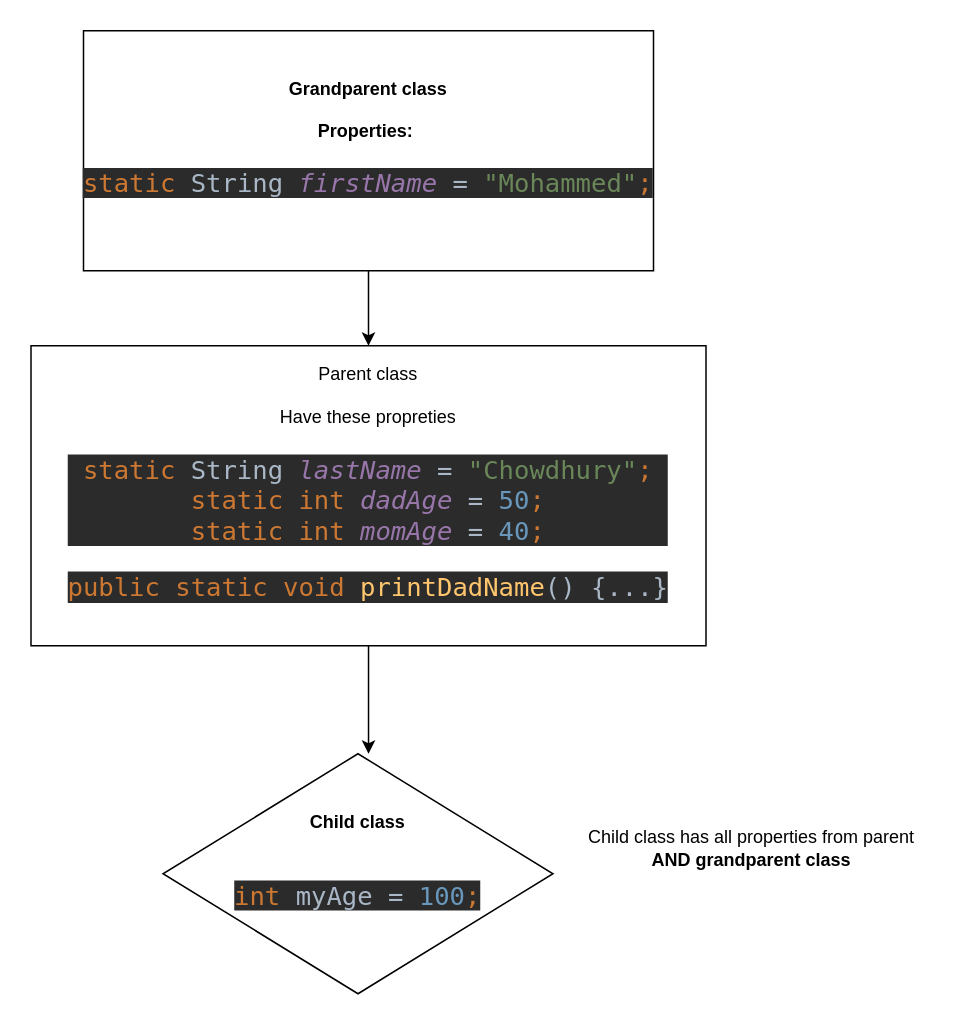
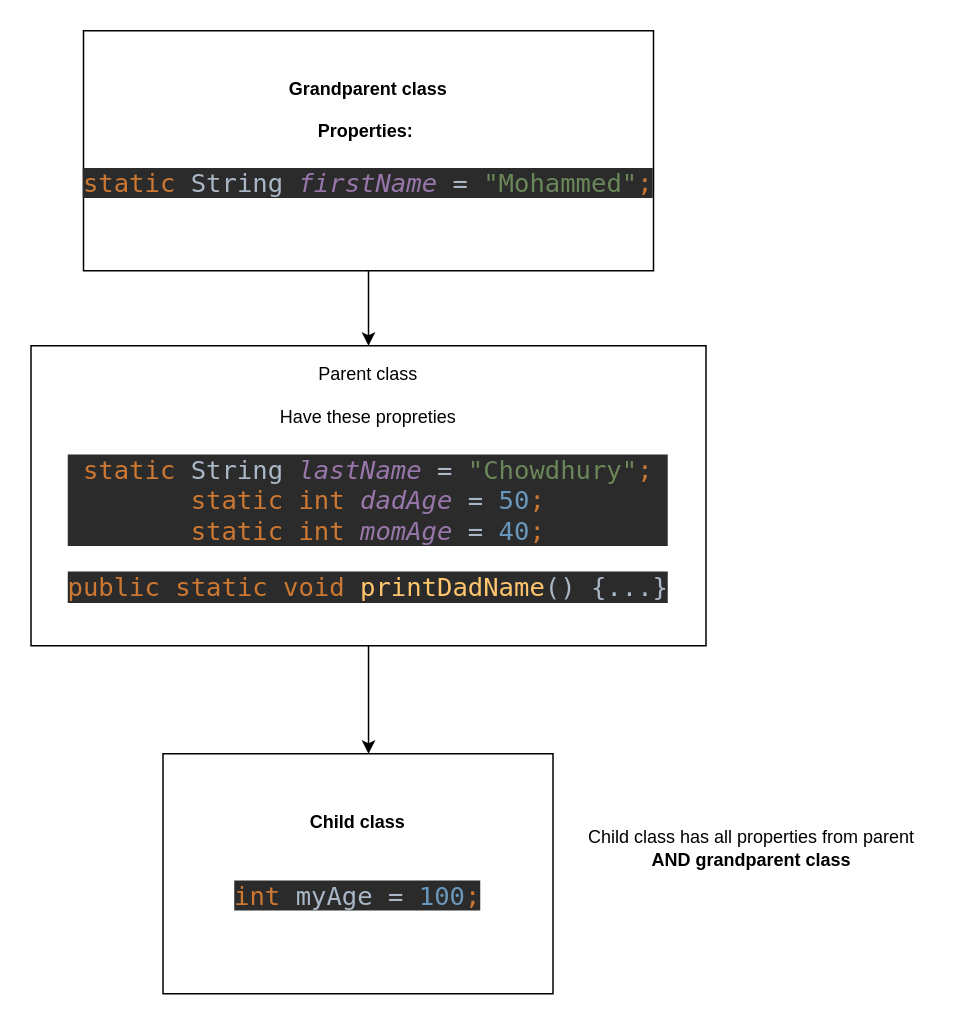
  <mxCell id="0" />
  <mxCell id="1" parent="0" />
  <mxCell id="2" style="edgeStyle=orthogonalEdgeStyle;rounded=0;orthogonalLoop=1;jettySize=auto;html=1;entryX=0.5;entryY=0;entryDx=0;entryDy=0;" edge="1" parent="1" source="3" target="5"><mxGeometry relative="1" as="geometry" /></mxCell>
  <mxCell id="3" value="&lt;b&gt;Grandparent class&lt;br&gt;&lt;br&gt;Properties:&amp;nbsp;&lt;br&gt;&lt;/b&gt;&lt;pre style=&quot;background-color: #2b2b2b ; color: #a9b7c6 ; font-family: &amp;#34;jetbrains mono&amp;#34; , monospace ; font-size: 12.8pt&quot;&gt;&lt;span style=&quot;color: #cc7832&quot;&gt;static &lt;/span&gt;String &lt;span style=&quot;color: #9876aa ; font-style: italic&quot;&gt;firstName &lt;/span&gt;= &lt;span style=&quot;color: #6a8759&quot;&gt;&quot;Mohammed&quot;&lt;/span&gt;&lt;span style=&quot;color: #cc7832&quot;&gt;;&lt;/span&gt;&lt;/pre&gt;" style="rounded=0;whiteSpace=wrap;html=1;" vertex="1" parent="1"><mxGeometry x="55" y="20" width="380" height="160" as="geometry" /></mxCell>
  <mxCell id="4" style="edgeStyle=orthogonalEdgeStyle;rounded=0;orthogonalLoop=1;jettySize=auto;html=1;entryX=0.527;entryY=0;entryDx=0;entryDy=0;entryPerimeter=0;" edge="1" parent="1" source="5" target="6"><mxGeometry relative="1" as="geometry" /></mxCell>
  <mxCell id="5" value="Parent class&lt;br&gt;&lt;br&gt;Have these propreties&lt;br&gt;&lt;pre style=&quot;background-color: #2b2b2b ; color: #a9b7c6 ; font-family: &amp;#34;jetbrains mono&amp;#34; , monospace ; font-size: 12.8pt&quot;&gt;&lt;span style=&quot;color: #cc7832&quot;&gt;static &lt;/span&gt;String &lt;span style=&quot;color: #9876aa ; font-style: italic&quot;&gt;lastName &lt;/span&gt;= &lt;span style=&quot;color: #6a8759&quot;&gt;&quot;Chowdhury&quot;&lt;/span&gt;&lt;span style=&quot;color: #cc7832&quot;&gt;;&lt;br&gt;&lt;/span&gt;&lt;span style=&quot;color: #cc7832&quot;&gt;static int &lt;/span&gt;&lt;span style=&quot;color: #9876aa ; font-style: italic&quot;&gt;dadAge &lt;/span&gt;= &lt;span style=&quot;color: #6897bb&quot;&gt;50&lt;/span&gt;&lt;span style=&quot;color: #cc7832&quot;&gt;;&lt;br&gt;&lt;/span&gt;&lt;span style=&quot;color: #cc7832&quot;&gt;static int &lt;/span&gt;&lt;span style=&quot;color: #9876aa ; font-style: italic&quot;&gt;momAge &lt;/span&gt;= &lt;span style=&quot;color: #6897bb&quot;&gt;40&lt;/span&gt;&lt;span style=&quot;color: #cc7832&quot;&gt;;&lt;/span&gt;&lt;/pre&gt;&lt;pre style=&quot;background-color: #2b2b2b ; color: #a9b7c6 ; font-family: &amp;#34;jetbrains mono&amp;#34; , monospace ; font-size: 12.8pt&quot;&gt;&lt;pre style=&quot;font-family: &amp;#34;jetbrains mono&amp;#34; , monospace ; font-size: 12.8pt&quot;&gt;&lt;span style=&quot;color: #cc7832&quot;&gt;public static void &lt;/span&gt;&lt;span style=&quot;color: #ffc66d&quot;&gt;printDadName&lt;/span&gt;() {...}&lt;/pre&gt;&lt;/pre&gt;" style="rounded=0;whiteSpace=wrap;html=1;" vertex="1" parent="1"><mxGeometry x="20" y="230" width="450" height="200" as="geometry" /></mxCell>
- <mxCell id="6" value="&lt;b&gt;Child class&lt;br&gt;&lt;br&gt;&lt;/b&gt;&lt;pre style=&quot;background-color: #2b2b2b ; color: #a9b7c6 ; font-family: &amp;#34;jetbrains mono&amp;#34; , monospace ; font-size: 12.8pt&quot;&gt;&lt;span style=&quot;color: #cc7832&quot;&gt;int &lt;/span&gt;myAge = &lt;span style=&quot;color: #6897bb&quot;&gt;100&lt;/span&gt;&lt;span style=&quot;color: #cc7832&quot;&gt;;&lt;/span&gt;&lt;/pre&gt;" style="rhombus;whiteSpace=wrap;html=1;" vertex="1" parent="1"><mxGeometry x="108" y="502" width="260" height="160" as="geometry" /></mxCell>
+ <mxCell id="6" value="&lt;b&gt;Child class&lt;br&gt;&lt;br&gt;&lt;/b&gt;&lt;pre style=&quot;background-color: #2b2b2b ; color: #a9b7c6 ; font-family: &amp;#34;jetbrains mono&amp;#34; , monospace ; font-size: 12.8pt&quot;&gt;&lt;span style=&quot;color: #cc7832&quot;&gt;int &lt;/span&gt;myAge = &lt;span style=&quot;color: #6897bb&quot;&gt;100&lt;/span&gt;&lt;span style=&quot;color: #cc7832&quot;&gt;;&lt;/span&gt;&lt;/pre&gt;" style="rounded=0;whiteSpace=wrap;html=1;" vertex="1" parent="1"><mxGeometry x="108" y="502" width="260" height="160" as="geometry" /></mxCell>
  <mxCell id="7" value="Child class has all properties from parent &lt;br&gt;&lt;b&gt;AND grandparent class&lt;/b&gt;" style="text;html=1;align=center;verticalAlign=middle;resizable=0;points=[];autosize=1;" vertex="1" parent="1"><mxGeometry x="385" y="550" width="230" height="30" as="geometry" /></mxCell>
